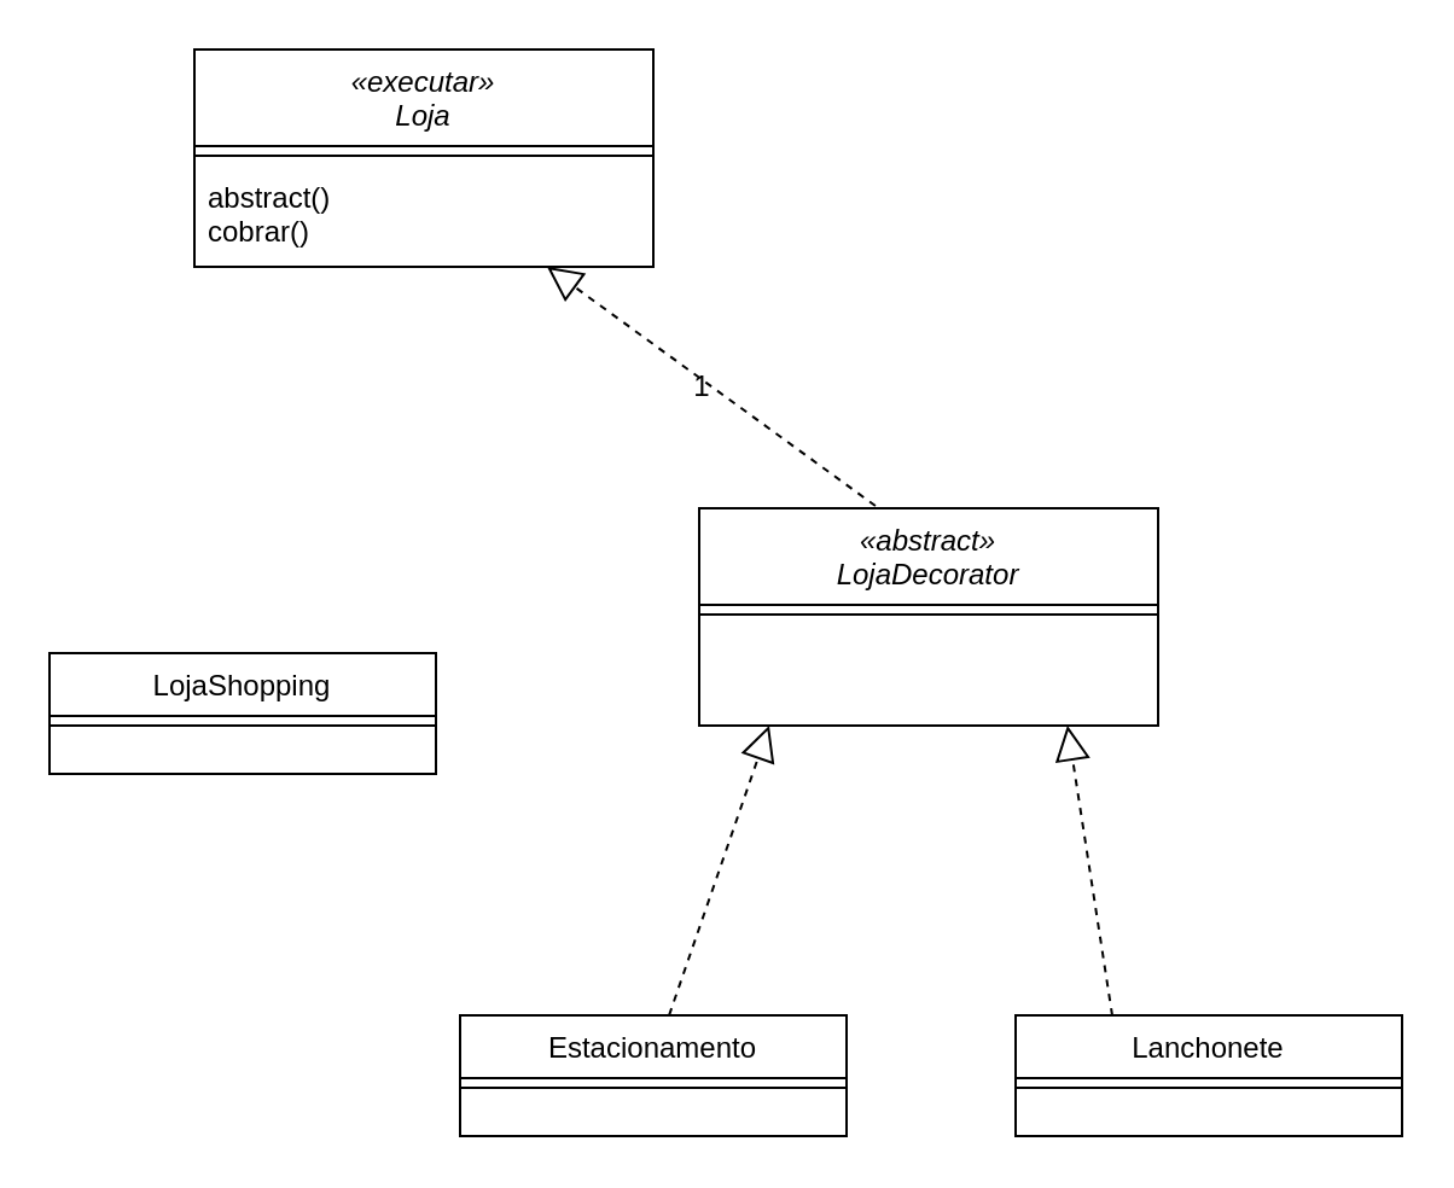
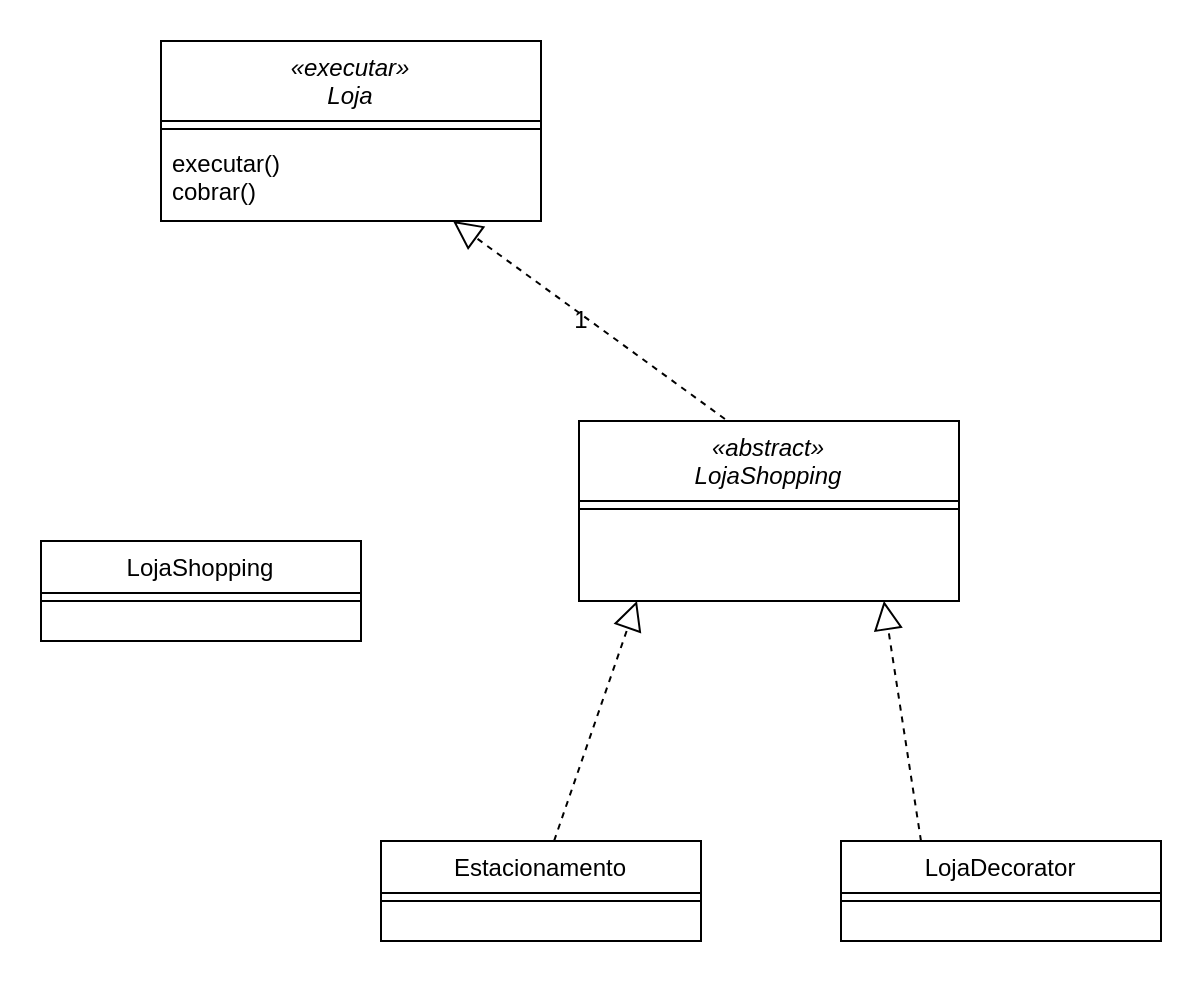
  <mxCell id="0" />
  <mxCell id="1" parent="0" />
  <mxCell id="2" value="«executar»&#10;Loja" style="swimlane;fontStyle=2;align=center;verticalAlign=top;childLayout=stackLayout;horizontal=1;startSize=40;horizontalStack=0;resizeParent=1;resizeLast=0;collapsible=1;marginBottom=0;rounded=0;shadow=0;strokeWidth=1;" parent="1" vertex="1"><mxGeometry x="80" y="20" width="190" height="90" as="geometry"><mxRectangle x="220" y="120" width="160" height="26" as="alternateBounds" /></mxGeometry></mxCell>
  <mxCell id="3" value="" style="line;html=1;strokeWidth=1;align=left;verticalAlign=middle;spacingTop=-1;spacingLeft=3;spacingRight=3;rotatable=0;labelPosition=right;points=[];portConstraint=eastwest;" parent="2" vertex="1"><mxGeometry y="40" width="190" height="8" as="geometry" /></mxCell>
- <mxCell id="4" value="abstract()&#10;cobrar()" style="text;align=left;verticalAlign=top;spacingLeft=4;spacingRight=4;overflow=hidden;rotatable=0;points=[[0,0.5],[1,0.5]];portConstraint=eastwest;" parent="2" vertex="1"><mxGeometry y="48" width="190" height="42" as="geometry" /></mxCell>
+ <mxCell id="4" value="executar()&#10;cobrar()" style="text;align=left;verticalAlign=top;spacingLeft=4;spacingRight=4;overflow=hidden;rotatable=0;points=[[0,0.5],[1,0.5]];portConstraint=eastwest;" parent="2" vertex="1"><mxGeometry y="48" width="190" height="42" as="geometry" /></mxCell>
  <mxCell id="5" value="Estacionamento" style="swimlane;fontStyle=0;align=center;verticalAlign=top;childLayout=stackLayout;horizontal=1;startSize=26;horizontalStack=0;resizeParent=1;resizeLast=0;collapsible=1;marginBottom=0;rounded=0;shadow=0;strokeWidth=1;" parent="1" vertex="1"><mxGeometry x="190" y="420" width="160" height="50" as="geometry"><mxRectangle x="340" y="380" width="170" height="26" as="alternateBounds" /></mxGeometry></mxCell>
  <mxCell id="6" value="" style="line;html=1;strokeWidth=1;align=left;verticalAlign=middle;spacingTop=-1;spacingLeft=3;spacingRight=3;rotatable=0;labelPosition=right;points=[];portConstraint=eastwest;" parent="5" vertex="1"><mxGeometry y="26" width="160" height="8" as="geometry" /></mxCell>
- <mxCell id="7" value="Lanchonete" style="swimlane;fontStyle=0;align=center;verticalAlign=top;childLayout=stackLayout;horizontal=1;startSize=26;horizontalStack=0;resizeParent=1;resizeLast=0;collapsible=1;marginBottom=0;rounded=0;shadow=0;strokeWidth=1;" parent="1" vertex="1"><mxGeometry x="420" y="420" width="160" height="50" as="geometry"><mxRectangle x="340" y="380" width="170" height="26" as="alternateBounds" /></mxGeometry></mxCell>
+ <mxCell id="7" value="LojaDecorator" style="swimlane;fontStyle=0;align=center;verticalAlign=top;childLayout=stackLayout;horizontal=1;startSize=26;horizontalStack=0;resizeParent=1;resizeLast=0;collapsible=1;marginBottom=0;rounded=0;shadow=0;strokeWidth=1;" parent="1" vertex="1"><mxGeometry x="420" y="420" width="160" height="50" as="geometry"><mxRectangle x="340" y="380" width="170" height="26" as="alternateBounds" /></mxGeometry></mxCell>
  <mxCell id="8" value="" style="line;html=1;strokeWidth=1;align=left;verticalAlign=middle;spacingTop=-1;spacingLeft=3;spacingRight=3;rotatable=0;labelPosition=right;points=[];portConstraint=eastwest;" parent="7" vertex="1"><mxGeometry y="26" width="160" height="8" as="geometry" /></mxCell>
- <mxCell id="9" value="«abstract»&#10;LojaDecorator" style="swimlane;fontStyle=2;align=center;verticalAlign=top;childLayout=stackLayout;horizontal=1;startSize=40;horizontalStack=0;resizeParent=1;resizeLast=0;collapsible=1;marginBottom=0;rounded=0;shadow=0;strokeWidth=1;" parent="1" vertex="1"><mxGeometry x="289" y="210" width="190" height="90" as="geometry"><mxRectangle x="220" y="120" width="160" height="26" as="alternateBounds" /></mxGeometry></mxCell>
+ <mxCell id="9" value="«abstract»&#10;LojaShopping" style="swimlane;fontStyle=2;align=center;verticalAlign=top;childLayout=stackLayout;horizontal=1;startSize=40;horizontalStack=0;resizeParent=1;resizeLast=0;collapsible=1;marginBottom=0;rounded=0;shadow=0;strokeWidth=1;" parent="1" vertex="1"><mxGeometry x="289" y="210" width="190" height="90" as="geometry"><mxRectangle x="220" y="120" width="160" height="26" as="alternateBounds" /></mxGeometry></mxCell>
  <mxCell id="10" value="" style="line;html=1;strokeWidth=1;align=left;verticalAlign=middle;spacingTop=-1;spacingLeft=3;spacingRight=3;rotatable=0;labelPosition=right;points=[];portConstraint=eastwest;" parent="9" vertex="1"><mxGeometry y="40" width="190" height="8" as="geometry" /></mxCell>
  <mxCell id="11" value="LojaShopping" style="swimlane;fontStyle=0;align=center;verticalAlign=top;childLayout=stackLayout;horizontal=1;startSize=26;horizontalStack=0;resizeParent=1;resizeLast=0;collapsible=1;marginBottom=0;rounded=0;shadow=0;strokeWidth=1;" parent="1" vertex="1"><mxGeometry x="20" y="270" width="160" height="50" as="geometry"><mxRectangle x="340" y="380" width="170" height="26" as="alternateBounds" /></mxGeometry></mxCell>
  <mxCell id="12" value="" style="line;html=1;strokeWidth=1;align=left;verticalAlign=middle;spacingTop=-1;spacingLeft=3;spacingRight=3;rotatable=0;labelPosition=right;points=[];portConstraint=eastwest;" parent="11" vertex="1"><mxGeometry y="26" width="160" height="8" as="geometry" /></mxCell>
  <mxCell id="13" value="" style="endArrow=block;dashed=1;endFill=0;endSize=12;html=1;rounded=0;exitX=0.384;exitY=-0.011;exitDx=0;exitDy=0;entryX=0.4;entryY=1.033;entryDx=0;entryDy=0;entryPerimeter=0;exitPerimeter=0;" parent="1" source="9" edge="1"><mxGeometry width="160" relative="1" as="geometry"><mxPoint x="170" y="268.61" as="sourcePoint" /><mxPoint x="226" y="109.996" as="targetPoint" /></mxGeometry></mxCell>
  <mxCell id="14" value="1" style="text;html=1;align=center;verticalAlign=middle;resizable=0;points=[];autosize=1;strokeColor=none;fillColor=none;" parent="1" vertex="1"><mxGeometry x="275" y="145" width="30" height="30" as="geometry" /></mxCell>
  <mxCell id="15" value="" style="endArrow=block;dashed=1;endFill=0;endSize=12;html=1;rounded=0;exitX=0.541;exitY=-0.002;exitDx=0;exitDy=0;entryX=0.4;entryY=1.033;entryDx=0;entryDy=0;entryPerimeter=0;exitPerimeter=0;" parent="1" source="5" edge="1"><mxGeometry width="160" relative="1" as="geometry"><mxPoint x="262" y="458.61" as="sourcePoint" /><mxPoint x="318" y="299.996" as="targetPoint" /></mxGeometry></mxCell>
  <mxCell id="16" value="" style="endArrow=block;dashed=1;endFill=0;endSize=12;html=1;rounded=0;exitX=0.25;exitY=0;exitDx=0;exitDy=0;entryX=0.4;entryY=1.033;entryDx=0;entryDy=0;entryPerimeter=0;" parent="1" source="7" edge="1"><mxGeometry width="160" relative="1" as="geometry"><mxPoint x="400" y="419.9" as="sourcePoint" /><mxPoint x="441.44" y="299.996" as="targetPoint" /></mxGeometry></mxCell>
